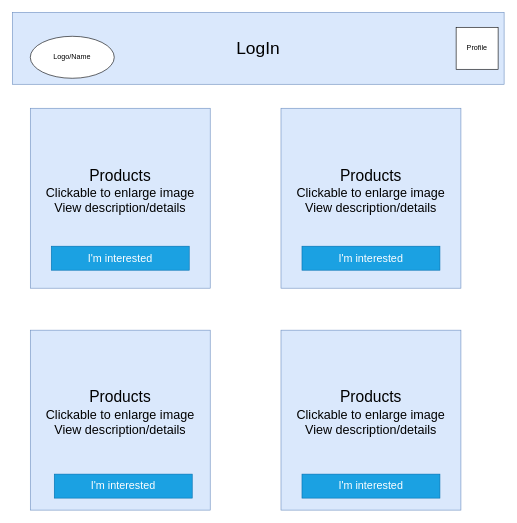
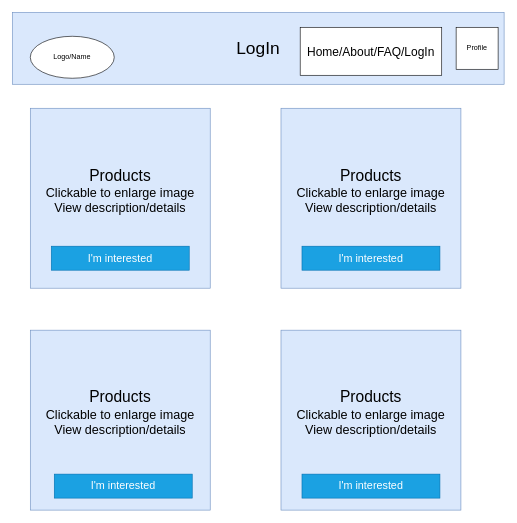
  <mxCell id="0" />
  <mxCell id="1" parent="0" />
  <mxCell id="2" value="&lt;div style=&quot;&quot;&gt;&lt;span style=&quot;font-size: 29px; background-color: initial;&quot;&gt;&lt;font color=&quot;#000000&quot;&gt;LogIn&lt;/font&gt;&lt;/span&gt;&lt;/div&gt;" style="rounded=0;whiteSpace=wrap;html=1;direction=west;fillColor=#dae8fc;strokeColor=#6c8ebf;align=center;" parent="1" vertex="1"><mxGeometry width="820" height="120" as="geometry" x="20" y="20" /></mxCell>
  <mxCell id="3" value="Profile" style="whiteSpace=wrap;html=1;aspect=fixed;rounded=0;" parent="1" vertex="1"><mxGeometry x="760" y="45" width="70" height="70" as="geometry" /></mxCell>
  <mxCell id="4" value="Logo/Name" style="ellipse;whiteSpace=wrap;html=1;" parent="1" vertex="1"><mxGeometry x="50" y="60" width="140" height="70" as="geometry" /></mxCell>
+ <mxCell id="5" value="&lt;font style=&quot;font-size: 20px;&quot;&gt;Home/About/FAQ/LogIn&lt;/font&gt;" style="rounded=0;whiteSpace=wrap;html=1;" parent="1" vertex="1"><mxGeometry x="500" y="45" width="236" height="80" as="geometry" /></mxCell>
  <mxCell id="6" value="&lt;font color=&quot;#000000&quot; style=&quot;font-size: 26px;&quot;&gt;Products&lt;/font&gt;&lt;div style=&quot;font-size: 21px;&quot;&gt;&lt;font style=&quot;font-size: 21px;&quot;&gt;&lt;div&gt;&lt;font color=&quot;#000000&quot;&gt;Clickable to enlarge image&lt;/font&gt;&lt;/div&gt;&lt;div&gt;&lt;font color=&quot;#000000&quot;&gt;View description/details&lt;/font&gt;&lt;/div&gt;&lt;div&gt;&lt;br&gt;&lt;/div&gt;&lt;/font&gt;&lt;/div&gt;" style="whiteSpace=wrap;html=1;aspect=fixed;fillColor=#dae8fc;strokeColor=#6c8ebf;" parent="1" vertex="1"><mxGeometry x="50" y="180" width="300" height="300" as="geometry" /></mxCell>
  <mxCell id="7" value="&lt;font color=&quot;#000000&quot; style=&quot;font-size: 26px;&quot;&gt;Products&lt;/font&gt;&lt;div style=&quot;font-size: 21px;&quot;&gt;&lt;font color=&quot;#000000&quot; style=&quot;font-size: 21px;&quot;&gt;Clickable to enlarge image&lt;/font&gt;&lt;/div&gt;&lt;div style=&quot;font-size: 21px;&quot;&gt;&lt;font color=&quot;#000000&quot; style=&quot;font-size: 21px;&quot;&gt;View description/details&lt;/font&gt;&lt;/div&gt;&lt;div style=&quot;font-size: 21px;&quot;&gt;&lt;font style=&quot;font-size: 21px;&quot;&gt;&lt;br&gt;&lt;/font&gt;&lt;/div&gt;" style="whiteSpace=wrap;html=1;aspect=fixed;fillColor=#dae8fc;strokeColor=#6c8ebf;" parent="1" vertex="1"><mxGeometry x="468" y="180" width="300" height="300" as="geometry" /></mxCell>
  <mxCell id="8" value="&lt;font color=&quot;#000000&quot; style=&quot;font-size: 26px;&quot;&gt;Products&lt;/font&gt;&lt;div style=&quot;font-size: 21px;&quot;&gt;&lt;font style=&quot;font-size: 21px;&quot;&gt;&lt;div&gt;&lt;font color=&quot;#000000&quot;&gt;Clickable to enlarge image&lt;/font&gt;&lt;/div&gt;&lt;div&gt;&lt;font color=&quot;#000000&quot;&gt;View description/details&lt;/font&gt;&lt;/div&gt;&lt;div&gt;&lt;br&gt;&lt;/div&gt;&lt;/font&gt;&lt;/div&gt;" style="whiteSpace=wrap;html=1;aspect=fixed;fillColor=#dae8fc;strokeColor=#6c8ebf;" parent="1" vertex="1"><mxGeometry x="50" y="550" width="300" height="300" as="geometry" /></mxCell>
  <mxCell id="9" value="&lt;font color=&quot;#000000&quot; style=&quot;font-size: 26px;&quot;&gt;Products&lt;/font&gt;&lt;div style=&quot;font-size: 21px;&quot;&gt;&lt;font style=&quot;font-size: 21px;&quot;&gt;&lt;div&gt;&lt;font color=&quot;#000000&quot;&gt;Clickable to enlarge image&lt;/font&gt;&lt;/div&gt;&lt;div&gt;&lt;font color=&quot;#000000&quot;&gt;View description/details&lt;/font&gt;&lt;/div&gt;&lt;div&gt;&lt;br&gt;&lt;/div&gt;&lt;/font&gt;&lt;/div&gt;" style="whiteSpace=wrap;html=1;aspect=fixed;fillColor=#dae8fc;strokeColor=#6c8ebf;" parent="1" vertex="1"><mxGeometry x="468" y="550" width="300" height="300" as="geometry" /></mxCell>
  <mxCell id="10" value="&lt;font style=&quot;font-size: 18px;&quot;&gt;I'm interested&lt;/font&gt;" style="rounded=0;whiteSpace=wrap;html=1;fillColor=#1ba1e2;fontColor=#ffffff;strokeColor=#006EAF;" parent="1" vertex="1"><mxGeometry x="90" y="790" width="230" height="40" as="geometry" /></mxCell>
  <mxCell id="11" value="&lt;font style=&quot;font-size: 18px;&quot;&gt;I'm interested&lt;/font&gt;" style="rounded=0;whiteSpace=wrap;html=1;fillColor=#1ba1e2;fontColor=#ffffff;strokeColor=#006EAF;" parent="1" vertex="1"><mxGeometry x="503" y="790" width="230" height="40" as="geometry" /></mxCell>
  <mxCell id="12" value="&lt;font style=&quot;font-size: 18px;&quot;&gt;I'm interested&lt;/font&gt;" style="rounded=0;whiteSpace=wrap;html=1;fillColor=#1ba1e2;strokeColor=#006EAF;fontColor=#ffffff;" parent="1" vertex="1"><mxGeometry x="85" y="410" width="230" height="40" as="geometry" /></mxCell>
  <mxCell id="13" value="&lt;font style=&quot;font-size: 18px;&quot;&gt;I'm interested&lt;/font&gt;" style="rounded=0;whiteSpace=wrap;html=1;fillColor=#1ba1e2;strokeColor=#006EAF;fontColor=#ffffff;" parent="1" vertex="1"><mxGeometry x="503" y="410" width="230" height="40" as="geometry" /></mxCell>
